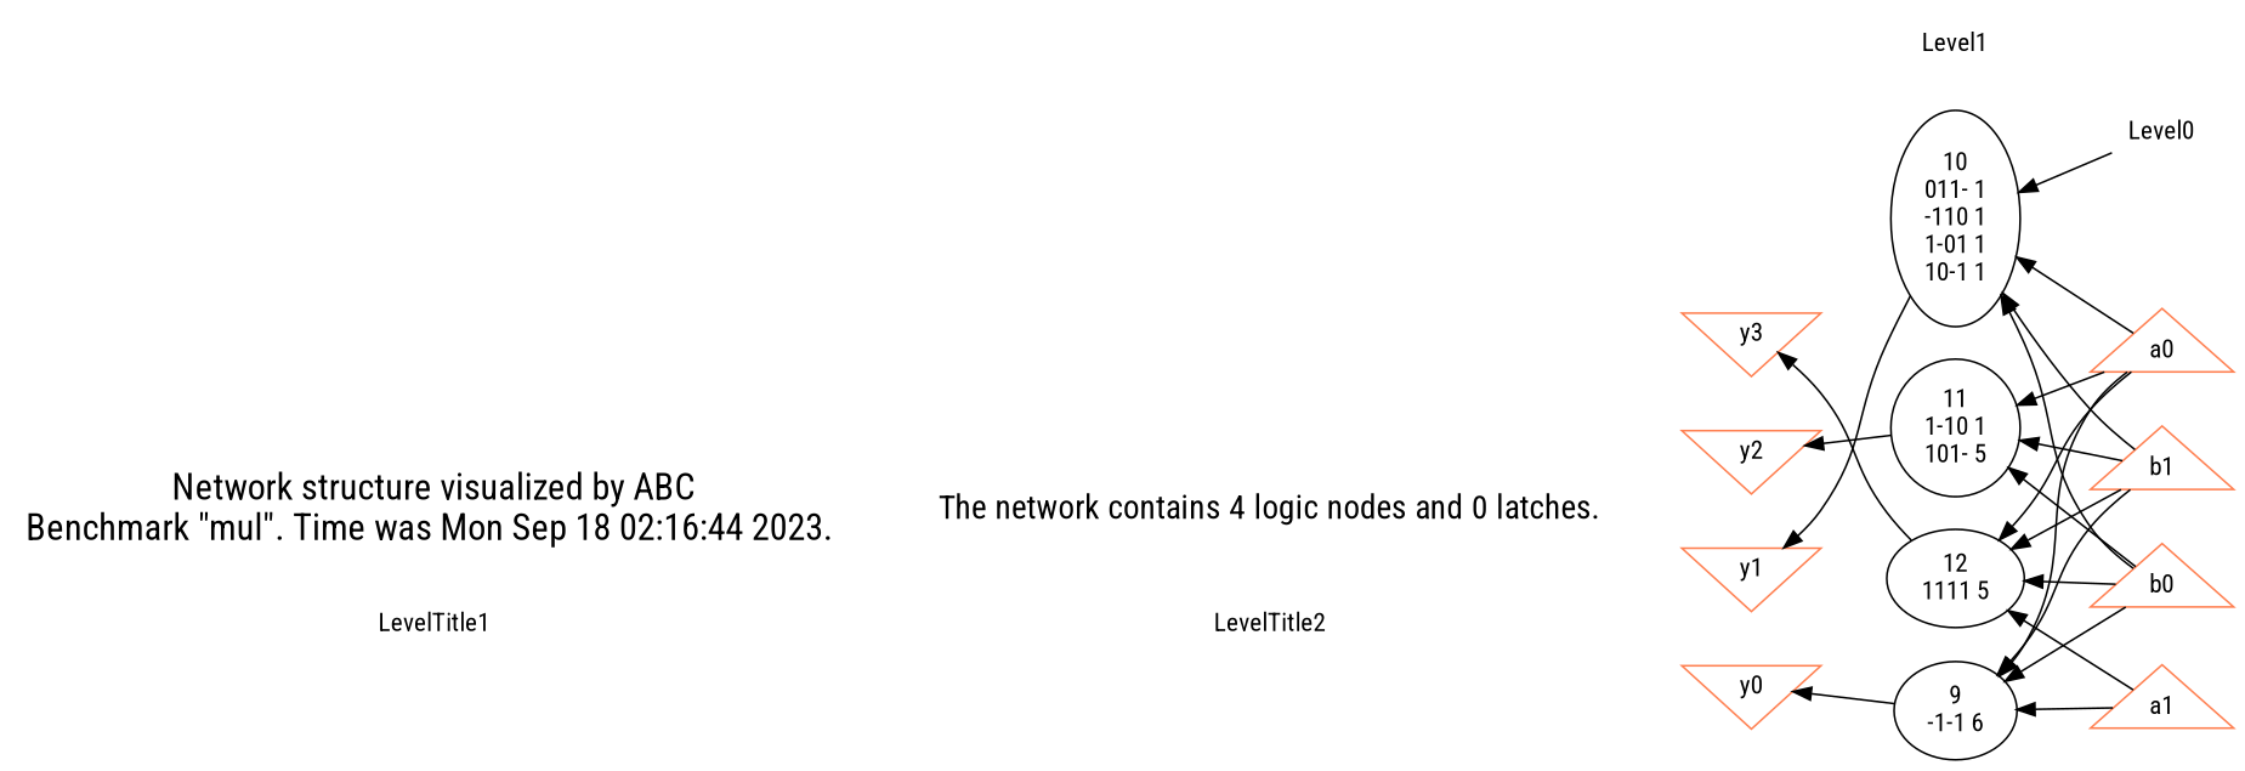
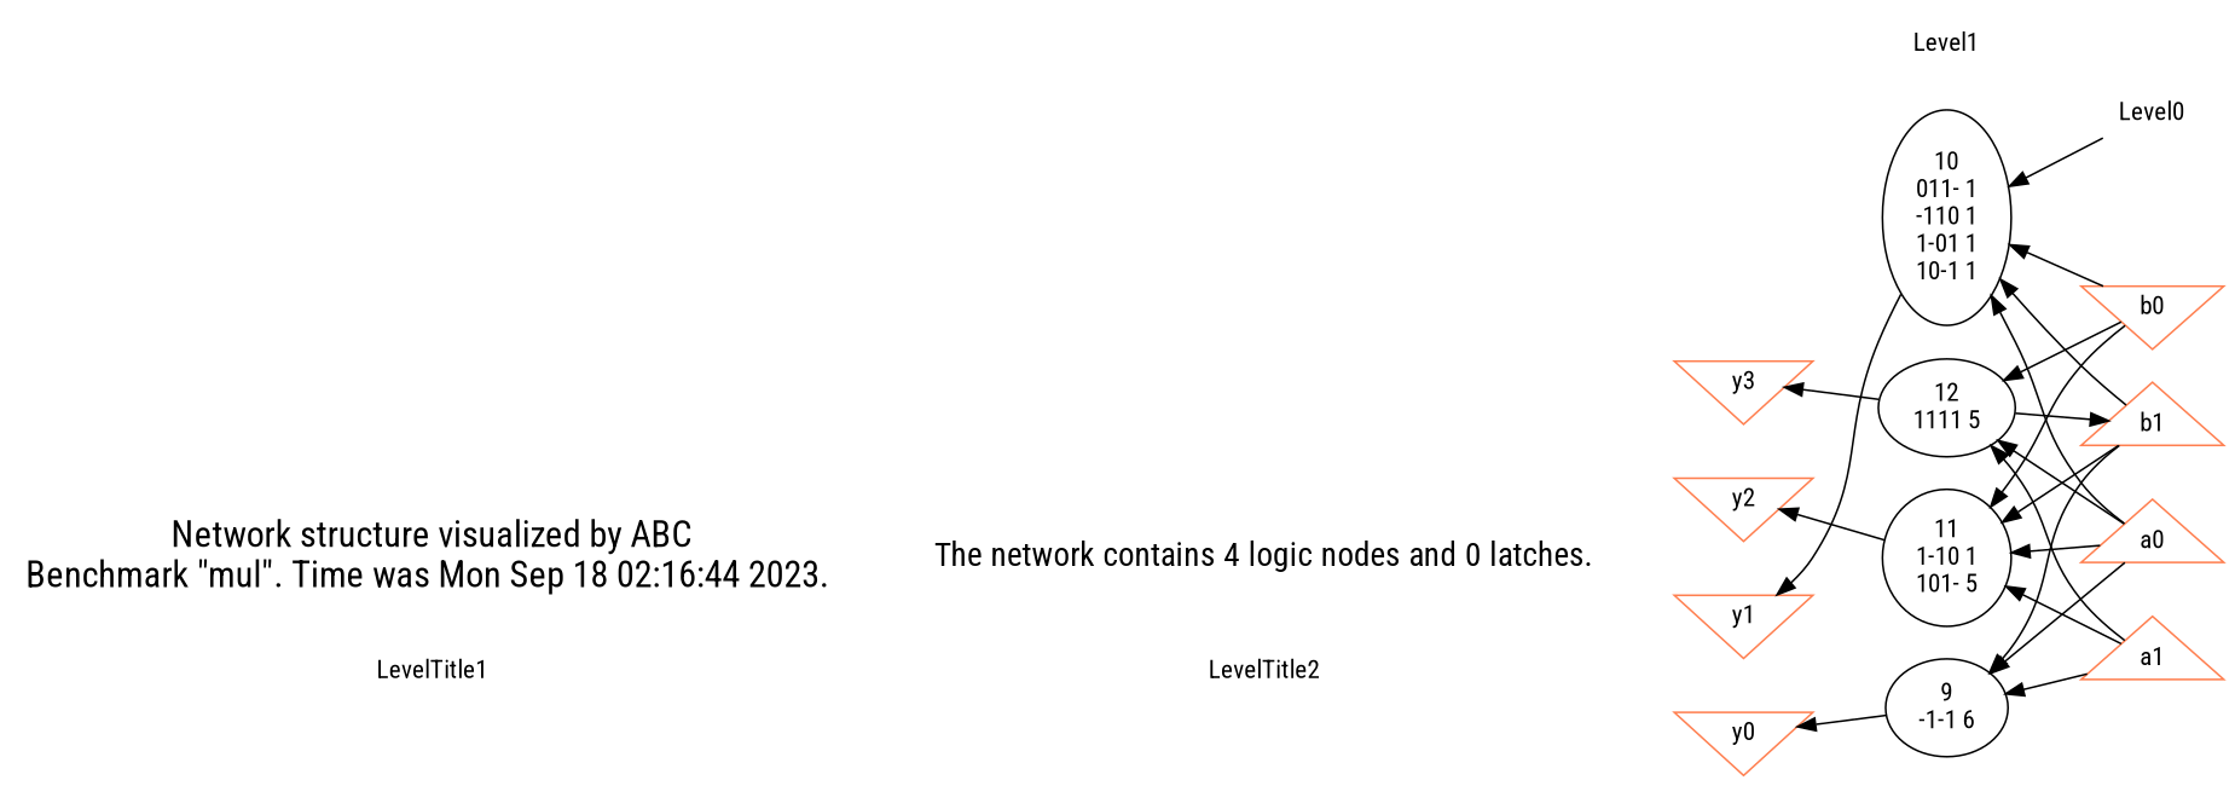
  digraph {
    fontname="Roboto Condensed"
    rankdir=LR
    node [fontname="Roboto Condensed" shape=plaintext]
    edge [dir=back fontname="Roboto Condensed" style=solid]
    LevelTitle1
    LevelTitle2
    Level1
    Level0
    n5 [fontsize=20 label="Network structure visualized by ABC\nBenchmark \"mul\". Time was Mon Sep 18 02:16:44 2023. "]
    n6 [fontsize=18 label="The network contains 4 logic nodes and 0 latches.\n"]
    n7 [color=coral fillcolor=coral label=y3 shape=invtriangle]
    n8 [color=coral fillcolor=coral label=y2 shape=invtriangle]
    n9 [color=coral fillcolor=coral label=y1 shape=invtriangle]
    n10 [color=coral fillcolor=coral label=y0 shape=invtriangle]
    n11 [label="9\n-1-1 6" shape=ellipse]
    n12 [label="10\n011- 1\n-110 1\n1-01 1\n10-1 1" shape=ellipse]
    n13 [label="11\n1-10 1\n101- 5" shape=ellipse]
    n14 [label="12\n1111 5" shape=ellipse]
    n15 [color=coral fillcolor=coral label=a1 shape=triangle]
    n16 [color=coral fillcolor=coral label=a0 shape=triangle]
    n17 [color=coral fillcolor=coral label=b1 shape=triangle]
-   n18 [color=coral fillcolor=coral label=b0 shape=triangle]
+   n18 [color=coral fillcolor=coral label=b0 shape=invtriangle]
    subgraph sub_1 {
      LevelTitle1
      LevelTitle2
      Level1
      Level0
    }
    subgraph sub_2 {
      rank=same
      LevelTitle1
      n5
    }
    subgraph sub_3 {
      rank=same
      LevelTitle2
      n6
    }
    subgraph sub_4 {
      rank=same
      n7
      n8
      n9
      n10
    }
    subgraph sub_5 {
      rank=same
      Level1
      n11
      n12
      n13
      n14
    }
    subgraph sub_6 {
      rank=same
      Level0
      n15
      n16
      n17
      n18
    }
    LevelTitle1 -> LevelTitle2 [style=invis]
    Level1 -> Level0 [style=invis]
    n5 -> n6 [style=invis]
    n6 -> n7 [style=invis]
    n6 -> n8 [style=invis]
    n6 -> n9 [style=invis]
    n6 -> n10 [style=invis]
    n7 -> n8 [style=invis]
    n7 -> n14
    n8 -> n9 [style=invis]
    n8 -> n13
    n9 -> n10 [style=invis]
    n9 -> n12
    n10 -> n11
    n11 -> n15
    n11 -> n16
    n11 -> n17
-   n11 -> n18
    n12 -> Level0
    n12 -> n16
    n12 -> n17
    n12 -> n18
+   n13 -> n15
    n13 -> n16
    n13 -> n17
    n13 -> n18
    n14 -> n15
    n14 -> n16
-   n14 -> n17
+   n17 -> n14
    n14 -> n18
  }
